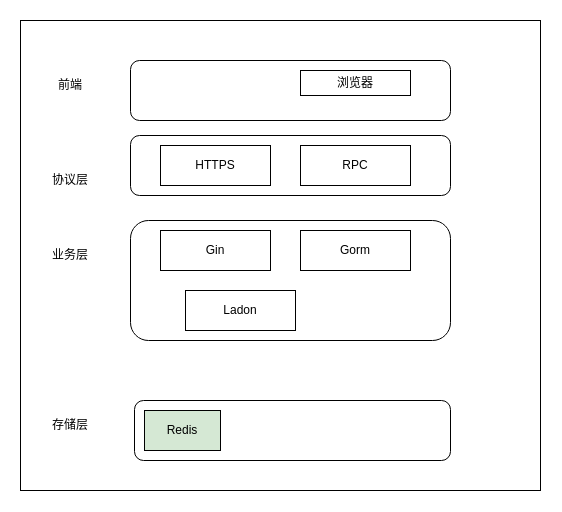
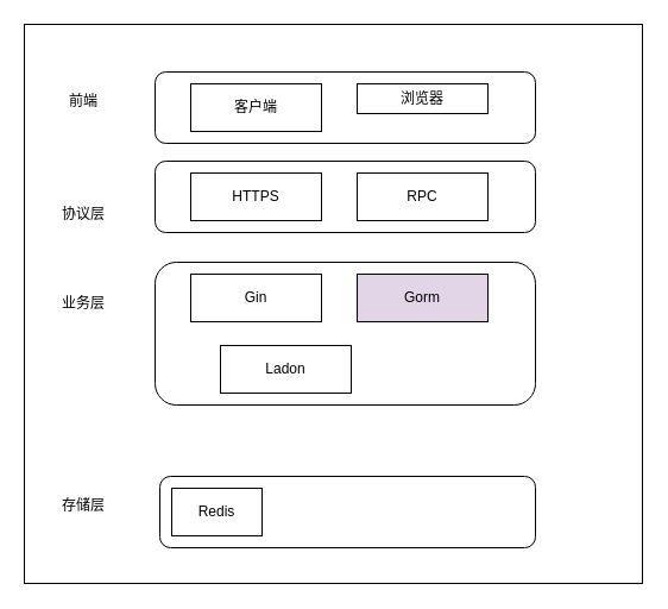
  <mxCell id="0" />
  <mxCell id="1" parent="0" />
  <mxCell id="2" value="&lt;p&gt;&lt;br&gt;&lt;/p&gt;" style="rounded=0;whiteSpace=wrap;html=1;" vertex="1" parent="1"><mxGeometry x="20" y="20" width="520" height="470" as="geometry" /></mxCell>
  <mxCell id="3" value="" style="rounded=1;whiteSpace=wrap;html=1;" vertex="1" parent="1"><mxGeometry x="130" y="60" width="320" height="60" as="geometry" /></mxCell>
  <mxCell id="4" value="" style="rounded=1;whiteSpace=wrap;html=1;" vertex="1" parent="1"><mxGeometry x="130" y="220" width="320" height="120" as="geometry" /></mxCell>
  <mxCell id="5" value="" style="rounded=1;whiteSpace=wrap;html=1;" vertex="1" parent="1"><mxGeometry x="130" y="135" width="320" height="60" as="geometry" /></mxCell>
+ <mxCell id="6" value="客户端" style="rounded=0;whiteSpace=wrap;html=1;" vertex="1" parent="1"><mxGeometry x="160" y="70" width="110" height="40" as="geometry" /></mxCell>
  <mxCell id="7" value="浏览器" style="rounded=0;whiteSpace=wrap;html=1;" vertex="1" parent="1"><mxGeometry x="300" y="70" width="110" height="25" as="geometry" /></mxCell>
  <mxCell id="8" value="前端" style="text;html=1;strokeColor=none;fillColor=none;align=center;verticalAlign=middle;whiteSpace=wrap;rounded=0;" vertex="1" parent="1"><mxGeometry x="40" y="70" width="60" height="30" as="geometry" /></mxCell>
  <mxCell id="9" value="协议层" style="text;html=1;strokeColor=none;fillColor=none;align=center;verticalAlign=middle;whiteSpace=wrap;rounded=0;" vertex="1" parent="1"><mxGeometry x="40" y="165" width="60" height="30" as="geometry" /></mxCell>
  <mxCell id="10" value="HTTPS" style="rounded=0;whiteSpace=wrap;html=1;" vertex="1" parent="1"><mxGeometry x="160" y="145" width="110" height="40" as="geometry" /></mxCell>
  <mxCell id="11" value="RPC" style="rounded=0;whiteSpace=wrap;html=1;" vertex="1" parent="1"><mxGeometry x="300" y="145" width="110" height="40" as="geometry" /></mxCell>
  <mxCell id="12" value="Gin" style="rounded=0;whiteSpace=wrap;html=1;" vertex="1" parent="1"><mxGeometry x="160" y="230" width="110" height="40" as="geometry" /></mxCell>
  <mxCell id="13" value="业务层" style="text;html=1;strokeColor=none;fillColor=none;align=center;verticalAlign=middle;whiteSpace=wrap;rounded=0;" vertex="1" parent="1"><mxGeometry x="40" y="240" width="60" height="30" as="geometry" /></mxCell>
  <mxCell id="14" value="" style="rounded=1;whiteSpace=wrap;html=1;" vertex="1" parent="1"><mxGeometry x="134" y="400" width="316" height="60" as="geometry" /></mxCell>
  <mxCell id="15" value="存储层" style="text;html=1;strokeColor=none;fillColor=none;align=center;verticalAlign=middle;whiteSpace=wrap;rounded=0;" vertex="1" parent="1"><mxGeometry x="35" y="410" width="70" height="30" as="geometry" /></mxCell>
- <mxCell id="16" value="Redis" style="rounded=0;whiteSpace=wrap;html=1;fillColor=#d5e8d4;" vertex="1" parent="1"><mxGeometry x="144" y="410" width="76" height="40" as="geometry" /></mxCell>
- <mxCell id="17" value="Gorm" style="rounded=0;whiteSpace=wrap;html=1;" vertex="1" parent="1"><mxGeometry x="300" y="230" width="110" height="40" as="geometry" /></mxCell>
+ <mxCell id="16" value="Redis" style="rounded=0;whiteSpace=wrap;html=1;" vertex="1" parent="1"><mxGeometry x="144" y="410" width="76" height="40" as="geometry" /></mxCell>
+ <mxCell id="17" value="Gorm" style="rounded=0;whiteSpace=wrap;html=1;fillColor=#e1d5e7;" vertex="1" parent="1"><mxGeometry x="300" y="230" width="110" height="40" as="geometry" /></mxCell>
  <mxCell id="18" value="Ladon" style="rounded=0;whiteSpace=wrap;html=1;" vertex="1" parent="1"><mxGeometry x="185" y="290" width="110" height="40" as="geometry" /></mxCell>
